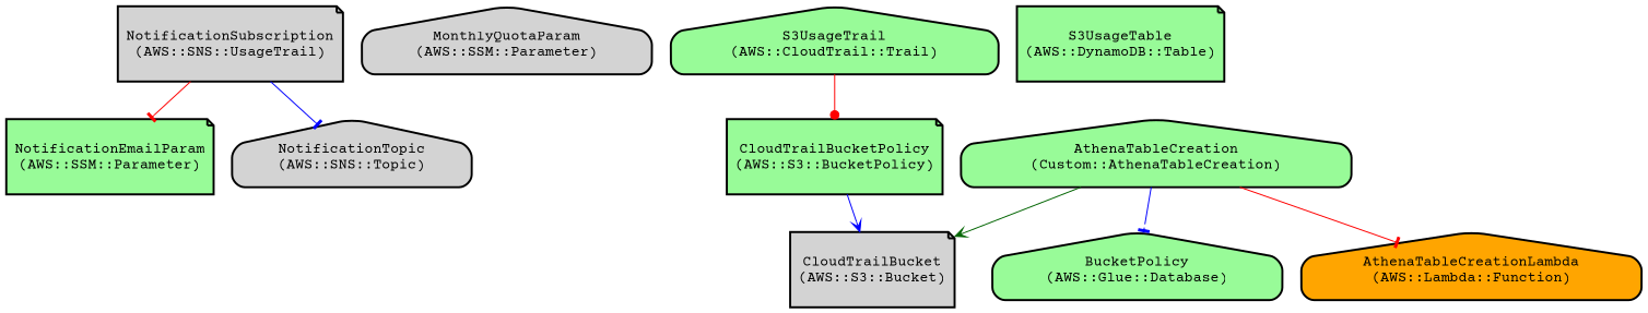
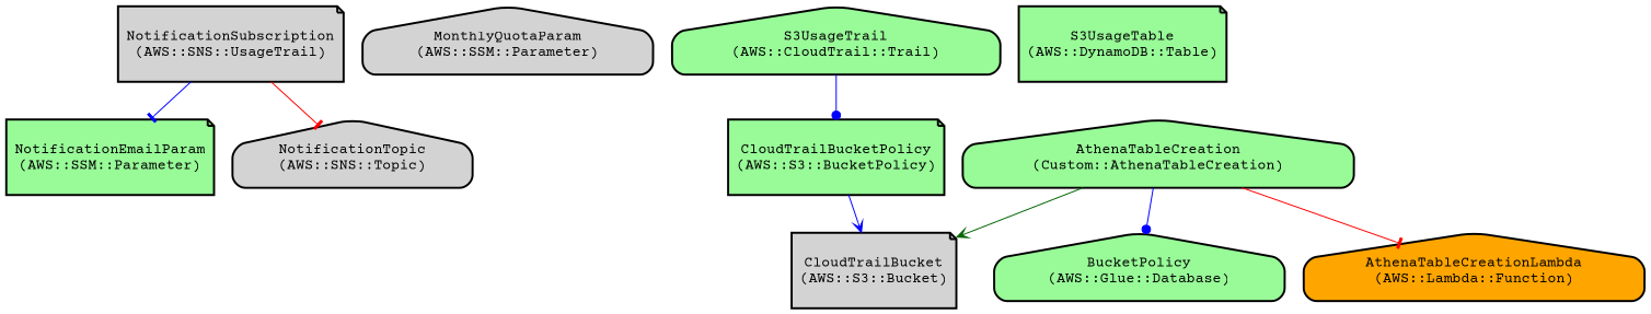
  digraph {
    fontname="Courier Prime"
    node [color=black fillcolor=palegreen fontname="Courier Prime" shape=house style="filled,bold,rounded"]
    edge [arrowhead=tee color=red fontname="Courier Prime"]
    n1 [height=1 label="NotificationEmailParam\n(AWS::SSM::Parameter)" shape=note]
    n2 [fillcolor=lightgrey height=1 label="MonthlyQuotaParam\n(AWS::SSM::Parameter)"]
    n3 [fillcolor=lightgrey height=1 label="NotificationTopic\n(AWS::SNS::Topic)"]
    n4 [fillcolor=lightgrey height=1 label="NotificationSubscription\n(AWS::SNS::UsageTrail)" shape=note]
    n5 [height=1 label="S3UsageTrail\n(AWS::CloudTrail::Trail)"]
    n6 [height=1 label="CloudTrailBucketPolicy\n(AWS::S3::BucketPolicy)" shape=note]
    n7 [fillcolor=lightgrey height=1 label="CloudTrailBucket\n(AWS::S3::Bucket)" shape=note]
    n8 [height=1 label="BucketPolicy\n(AWS::Glue::Database)"]
    n9 [fillcolor=orange height=1 label="AthenaTableCreationLambda\n(AWS::Lambda::Function)"]
    n10 [height=1 label="AthenaTableCreation\n(Custom::AthenaTableCreation)"]
    n11 [height=1 label="S3UsageTable\n(AWS::DynamoDB::Table)" shape=note]
-   n4 -> n1
-   n4 -> n3 [color=blue]
-   n5 -> n6 [arrowhead=dot]
+   n4 -> n1 [color=blue]
+   n4 -> n3
+   n5 -> n6 [arrowhead=dot color=blue]
    n6 -> n7 [arrowhead=vee color=blue]
    n10 -> n7 [arrowhead=vee color=darkgreen]
-   n10 -> n8 [color=blue]
+   n10 -> n8 [arrowhead=dot color=blue]
    n10 -> n9
  }
